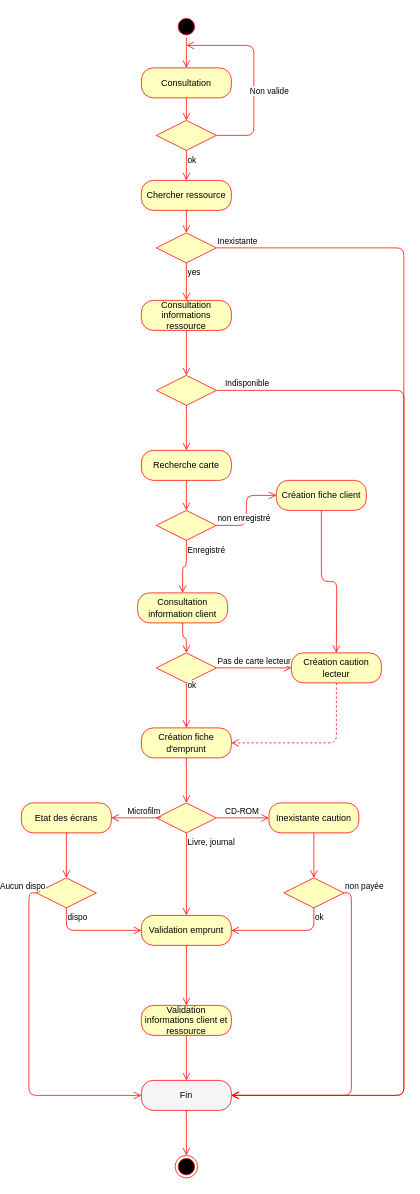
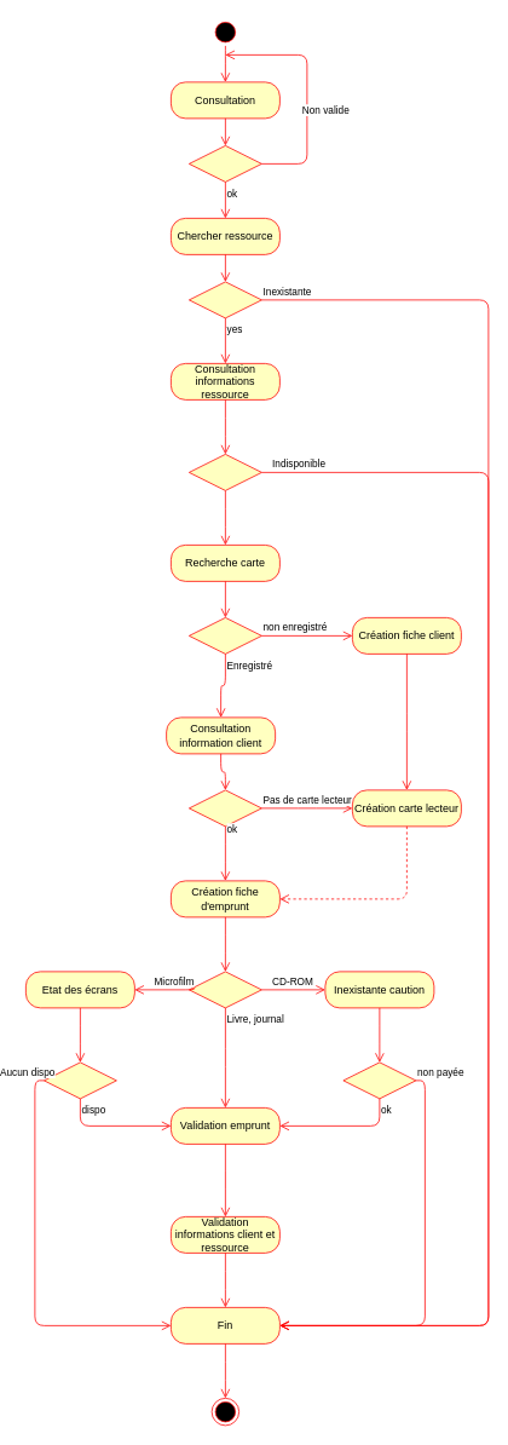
  <mxCell id="0" />
  <mxCell id="1" parent="0" />
  <mxCell id="2" value="" style="ellipse;html=1;shape=startState;fillColor=#000000;strokeColor=#ff0000;" parent="1" vertex="1"><mxGeometry x="225" y="20" width="30" height="30" as="geometry" /></mxCell>
  <mxCell id="3" value="" style="edgeStyle=orthogonalEdgeStyle;html=1;verticalAlign=bottom;endArrow=open;endSize=8;strokeColor=#ff0000;entryX=0.5;entryY=0;entryDx=0;entryDy=0;" parent="1" source="2" target="4" edge="1"><mxGeometry relative="1" as="geometry"><mxPoint x="244" y="100" as="targetPoint" /><Array as="points"><mxPoint x="240" y="60" /><mxPoint x="240" y="60" /></Array></mxGeometry></mxCell>
  <mxCell id="4" value="Consultation" style="rounded=1;whiteSpace=wrap;html=1;arcSize=40;fontColor=#000000;fillColor=#ffffc0;strokeColor=#ff0000;" parent="1" vertex="1"><mxGeometry x="180" y="90" width="120" height="40" as="geometry" /></mxCell>
  <mxCell id="5" value="" style="edgeStyle=orthogonalEdgeStyle;html=1;verticalAlign=bottom;endArrow=open;endSize=8;strokeColor=#ff0000;entryX=0.5;entryY=0;entryDx=0;entryDy=0;" parent="1" source="4" target="6" edge="1"><mxGeometry relative="1" as="geometry"><mxPoint x="244" y="200" as="targetPoint" /></mxGeometry></mxCell>
  <mxCell id="6" value="" style="rhombus;whiteSpace=wrap;html=1;fillColor=#ffffc0;strokeColor=#ff0000;" parent="1" vertex="1"><mxGeometry x="200" y="160" width="80" height="40" as="geometry" /></mxCell>
  <mxCell id="7" value="Non valide" style="edgeStyle=orthogonalEdgeStyle;html=1;align=left;verticalAlign=bottom;endArrow=open;endSize=8;strokeColor=#ff0000;exitX=1;exitY=0.5;exitDx=0;exitDy=0;" parent="1" source="6" edge="1"><mxGeometry x="-0.666" y="50" relative="1" as="geometry"><mxPoint x="240" y="60" as="targetPoint" /><Array as="points"><mxPoint x="330" y="180" /><mxPoint x="330" y="60" /></Array><mxPoint as="offset" /></mxGeometry></mxCell>
  <mxCell id="8" value="&lt;div&gt;ok&lt;/div&gt;" style="edgeStyle=orthogonalEdgeStyle;html=1;align=left;verticalAlign=top;endArrow=open;endSize=8;strokeColor=#ff0000;entryX=0.5;entryY=0;entryDx=0;entryDy=0;" parent="1" source="6" target="9" edge="1"><mxGeometry x="-1" relative="1" as="geometry"><mxPoint x="240" y="300" as="targetPoint" /></mxGeometry></mxCell>
  <mxCell id="9" value="Chercher ressource" style="rounded=1;whiteSpace=wrap;html=1;arcSize=40;fontColor=#000000;fillColor=#ffffc0;strokeColor=#ff0000;" parent="1" vertex="1"><mxGeometry x="180" y="240" width="120" height="40" as="geometry" /></mxCell>
  <mxCell id="10" value="" style="edgeStyle=orthogonalEdgeStyle;html=1;verticalAlign=bottom;endArrow=open;endSize=8;strokeColor=#ff0000;" parent="1" edge="1"><mxGeometry relative="1" as="geometry"><mxPoint x="240" y="310" as="targetPoint" /><mxPoint x="240" y="280" as="sourcePoint" /><Array as="points"><mxPoint x="240" y="280" /><mxPoint x="240" y="280" /></Array></mxGeometry></mxCell>
  <mxCell id="11" value="" style="rhombus;whiteSpace=wrap;html=1;fillColor=#ffffc0;strokeColor=#ff0000;" parent="1" vertex="1"><mxGeometry x="200" y="310" width="80" height="40" as="geometry" /></mxCell>
  <mxCell id="12" value="Indisponible" style="edgeStyle=orthogonalEdgeStyle;html=1;align=left;verticalAlign=bottom;endArrow=open;endSize=8;strokeColor=#ff0000;entryX=1;entryY=0.5;entryDx=0;entryDy=0;exitX=1;exitY=0.5;exitDx=0;exitDy=0;" parent="1" source="29" target="54" edge="1"><mxGeometry x="-0.986" relative="1" as="geometry"><mxPoint x="530" y="540" as="targetPoint" /><Array as="points"><mxPoint x="530" y="520" /><mxPoint x="530" y="1460" /></Array><mxPoint as="offset" /></mxGeometry></mxCell>
  <mxCell id="13" value="yes" style="edgeStyle=orthogonalEdgeStyle;html=1;align=left;verticalAlign=top;endArrow=open;endSize=8;strokeColor=#ff0000;entryX=0.5;entryY=0;entryDx=0;entryDy=0;" parent="1" source="11" target="14" edge="1"><mxGeometry x="-1" relative="1" as="geometry"><mxPoint x="240" y="500" as="targetPoint" /></mxGeometry></mxCell>
  <mxCell id="14" value="Consultation informations ressource" style="rounded=1;whiteSpace=wrap;html=1;arcSize=40;fontColor=#000000;fillColor=#ffffc0;strokeColor=#ff0000;" parent="1" vertex="1"><mxGeometry x="180" y="400" width="120" height="40" as="geometry" /></mxCell>
  <mxCell id="15" value="" style="edgeStyle=orthogonalEdgeStyle;html=1;verticalAlign=bottom;endArrow=open;endSize=8;strokeColor=#ff0000;" parent="1" source="29" edge="1"><mxGeometry relative="1" as="geometry"><mxPoint x="240" y="600" as="targetPoint" /></mxGeometry></mxCell>
  <mxCell id="16" value="Inexistante" style="edgeStyle=orthogonalEdgeStyle;html=1;align=left;verticalAlign=bottom;endArrow=open;endSize=8;strokeColor=#ff0000;entryX=1;entryY=0.5;entryDx=0;entryDy=0;" parent="1" target="54" edge="1"><mxGeometry x="-1" relative="1" as="geometry"><mxPoint x="380" y="620" as="targetPoint" /><mxPoint x="280" y="330" as="sourcePoint" /><Array as="points"><mxPoint x="530" y="330" /><mxPoint x="530" y="1460" /></Array></mxGeometry></mxCell>
  <mxCell id="17" value="Recherche carte" style="rounded=1;whiteSpace=wrap;html=1;arcSize=40;fontColor=#000000;fillColor=#ffffc0;strokeColor=#ff0000;" parent="1" vertex="1"><mxGeometry x="180" y="600" width="120" height="40" as="geometry" /></mxCell>
  <mxCell id="18" value="" style="edgeStyle=orthogonalEdgeStyle;html=1;verticalAlign=bottom;endArrow=open;endSize=8;strokeColor=#ff0000;entryX=0.5;entryY=0;entryDx=0;entryDy=0;" parent="1" source="17" target="19" edge="1"><mxGeometry relative="1" as="geometry"><mxPoint x="240" y="800" as="targetPoint" /></mxGeometry></mxCell>
  <mxCell id="19" value="" style="rhombus;whiteSpace=wrap;html=1;fillColor=#ffffc0;strokeColor=#ff0000;" parent="1" vertex="1"><mxGeometry x="200" y="680" width="80" height="40" as="geometry" /></mxCell>
  <mxCell id="20" value="non enregistré" style="edgeStyle=orthogonalEdgeStyle;html=1;align=left;verticalAlign=bottom;endArrow=open;endSize=8;strokeColor=#ff0000;entryX=0;entryY=0.5;entryDx=0;entryDy=0;" parent="1" source="19" target="22" edge="1"><mxGeometry x="-1" relative="1" as="geometry"><mxPoint x="380" y="820" as="targetPoint" /></mxGeometry></mxCell>
  <mxCell id="21" value="Enregistré" style="edgeStyle=orthogonalEdgeStyle;html=1;align=left;verticalAlign=top;endArrow=open;endSize=8;strokeColor=#ff0000;entryX=0.5;entryY=0;entryDx=0;entryDy=0;" parent="1" source="19" target="24" edge="1"><mxGeometry x="-1" relative="1" as="geometry"><mxPoint x="240" y="900" as="targetPoint" /></mxGeometry></mxCell>
- <mxCell id="22" value="Création fiche client" style="rounded=1;whiteSpace=wrap;html=1;arcSize=40;fontColor=#000000;fillColor=#ffffc0;strokeColor=#ff0000;" parent="1" vertex="1"><mxGeometry x="360" y="640" width="120" height="40" as="geometry" /></mxCell>
+ <mxCell id="22" value="Création fiche client" style="rounded=1;whiteSpace=wrap;html=1;arcSize=40;fontColor=#000000;fillColor=#ffffc0;strokeColor=#ff0000;" parent="1" vertex="1"><mxGeometry x="380" y="680" width="120" height="40" as="geometry" /></mxCell>
  <mxCell id="23" value="" style="edgeStyle=orthogonalEdgeStyle;html=1;verticalAlign=bottom;endArrow=open;endSize=8;strokeColor=#ff0000;entryX=0.5;entryY=0;entryDx=0;entryDy=0;" parent="1" source="22" edge="1"><mxGeometry relative="1" as="geometry"><mxPoint x="440" y="870" as="targetPoint" /></mxGeometry></mxCell>
  <mxCell id="24" value="Consultation information client" style="rounded=1;whiteSpace=wrap;html=1;arcSize=40;fontColor=#000000;fillColor=#ffffc0;strokeColor=#ff0000;" parent="1" vertex="1"><mxGeometry x="175" y="790" width="120" height="40" as="geometry" /></mxCell>
  <mxCell id="25" value="" style="edgeStyle=orthogonalEdgeStyle;html=1;verticalAlign=bottom;endArrow=open;endSize=8;strokeColor=#ff0000;entryX=0.5;entryY=0;entryDx=0;entryDy=0;" parent="1" source="24" target="26" edge="1"><mxGeometry relative="1" as="geometry"><mxPoint x="240" y="1000" as="targetPoint" /></mxGeometry></mxCell>
  <mxCell id="26" value="" style="rhombus;whiteSpace=wrap;html=1;fillColor=#ffffc0;strokeColor=#ff0000;" parent="1" vertex="1"><mxGeometry x="200" y="870" width="80" height="40" as="geometry" /></mxCell>
  <mxCell id="27" value="Pas de carte lecteur" style="edgeStyle=orthogonalEdgeStyle;html=1;align=left;verticalAlign=bottom;endArrow=open;endSize=8;strokeColor=#ff0000;entryX=0;entryY=0.5;entryDx=0;entryDy=0;" parent="1" source="26" edge="1"><mxGeometry x="-1" relative="1" as="geometry"><mxPoint x="380" y="890" as="targetPoint" /></mxGeometry></mxCell>
  <mxCell id="28" value="&lt;div&gt;ok&lt;/div&gt;" style="edgeStyle=orthogonalEdgeStyle;html=1;align=left;verticalAlign=top;endArrow=open;endSize=8;strokeColor=#ff0000;" parent="1" source="26" edge="1"><mxGeometry x="-1" y="-10" relative="1" as="geometry"><mxPoint x="240" y="970" as="targetPoint" /><mxPoint x="10" y="-10" as="offset" /></mxGeometry></mxCell>
  <mxCell id="29" value="" style="rhombus;whiteSpace=wrap;html=1;fillColor=#ffffc0;strokeColor=#ff0000;" parent="1" vertex="1"><mxGeometry x="200" y="500" width="80" height="40" as="geometry" /></mxCell>
  <mxCell id="30" value="" style="edgeStyle=orthogonalEdgeStyle;html=1;verticalAlign=bottom;endArrow=open;endSize=8;strokeColor=#ff0000;" parent="1" source="14" edge="1"><mxGeometry relative="1" as="geometry"><mxPoint x="240" y="500" as="targetPoint" /><mxPoint x="240" y="450" as="sourcePoint" /></mxGeometry></mxCell>
- <mxCell id="31" value="Création caution lecteur" style="rounded=1;whiteSpace=wrap;html=1;arcSize=40;fontColor=#000000;fillColor=#ffffc0;strokeColor=#ff0000;" parent="1" vertex="1"><mxGeometry x="380" y="870" width="120" height="40" as="geometry" /></mxCell>
+ <mxCell id="31" value="Création carte lecteur" style="rounded=1;whiteSpace=wrap;html=1;arcSize=40;fontColor=#000000;fillColor=#ffffc0;strokeColor=#ff0000;" parent="1" vertex="1"><mxGeometry x="380" y="870" width="120" height="40" as="geometry" /></mxCell>
  <mxCell id="32" value="" style="edgeStyle=orthogonalEdgeStyle;html=1;verticalAlign=bottom;endArrow=open;endSize=8;strokeColor=#ff0000;entryX=1;entryY=0.5;entryDx=0;entryDy=0;dashed=1;" parent="1" source="31" target="33" edge="1"><mxGeometry relative="1" as="geometry"><mxPoint x="440" y="970" as="targetPoint" /><Array as="points"><mxPoint x="440" y="990" /></Array></mxGeometry></mxCell>
  <mxCell id="33" value="Création fiche d'emprunt" style="rounded=1;whiteSpace=wrap;html=1;arcSize=40;fontColor=#000000;fillColor=#ffffc0;strokeColor=#ff0000;" parent="1" vertex="1"><mxGeometry x="180" y="970" width="120" height="40" as="geometry" /></mxCell>
  <mxCell id="34" value="" style="edgeStyle=orthogonalEdgeStyle;html=1;verticalAlign=bottom;endArrow=open;endSize=8;strokeColor=#ff0000;" parent="1" source="33" edge="1"><mxGeometry relative="1" as="geometry"><mxPoint x="240" y="1070" as="targetPoint" /></mxGeometry></mxCell>
  <mxCell id="35" value="" style="rhombus;whiteSpace=wrap;html=1;fillColor=#ffffc0;strokeColor=#ff0000;" parent="1" vertex="1"><mxGeometry x="200" y="1070" width="80" height="40" as="geometry" /></mxCell>
  <mxCell id="36" value="CD-ROM" style="edgeStyle=orthogonalEdgeStyle;html=1;align=left;verticalAlign=bottom;endArrow=open;endSize=8;strokeColor=#ff0000;" parent="1" source="35" edge="1"><mxGeometry x="-0.714" relative="1" as="geometry"><mxPoint x="350" y="1090" as="targetPoint" /><mxPoint as="offset" /></mxGeometry></mxCell>
  <mxCell id="37" value="Livre, journal" style="edgeStyle=orthogonalEdgeStyle;html=1;align=left;verticalAlign=top;endArrow=open;endSize=8;strokeColor=#ff0000;" parent="1" source="35" edge="1"><mxGeometry x="-1" relative="1" as="geometry"><mxPoint x="240" y="1220" as="targetPoint" /></mxGeometry></mxCell>
  <mxCell id="38" value="Microfilm" style="edgeStyle=orthogonalEdgeStyle;html=1;align=left;verticalAlign=bottom;endArrow=open;endSize=8;strokeColor=#ff0000;exitX=0.073;exitY=0.442;exitDx=0;exitDy=0;exitPerimeter=0;" parent="1" source="35" edge="1"><mxGeometry x="0.413" relative="1" as="geometry"><mxPoint x="140" y="1090" as="targetPoint" /><mxPoint x="290" y="1100" as="sourcePoint" /><Array as="points"><mxPoint x="206" y="1090" /></Array><mxPoint as="offset" /></mxGeometry></mxCell>
  <mxCell id="39" value="Inexistante caution" style="rounded=1;whiteSpace=wrap;html=1;arcSize=40;fontColor=#000000;fillColor=#ffffc0;strokeColor=#ff0000;" parent="1" vertex="1"><mxGeometry x="350" y="1070" width="120" height="40" as="geometry" /></mxCell>
  <mxCell id="40" value="" style="edgeStyle=orthogonalEdgeStyle;html=1;verticalAlign=bottom;endArrow=open;endSize=8;strokeColor=#ff0000;" parent="1" source="39" edge="1"><mxGeometry relative="1" as="geometry"><mxPoint x="410" y="1170" as="targetPoint" /></mxGeometry></mxCell>
  <mxCell id="41" value="Etat des écrans" style="rounded=1;whiteSpace=wrap;html=1;arcSize=40;fontColor=#000000;fillColor=#ffffc0;strokeColor=#ff0000;" parent="1" vertex="1"><mxGeometry x="20" y="1070" width="120" height="40" as="geometry" /></mxCell>
  <mxCell id="42" value="" style="edgeStyle=orthogonalEdgeStyle;html=1;verticalAlign=bottom;endArrow=open;endSize=8;strokeColor=#ff0000;" parent="1" source="41" edge="1"><mxGeometry relative="1" as="geometry"><mxPoint x="80" y="1170" as="targetPoint" /></mxGeometry></mxCell>
  <mxCell id="43" value="" style="rhombus;whiteSpace=wrap;html=1;fillColor=#ffffc0;strokeColor=#ff0000;" parent="1" vertex="1"><mxGeometry x="40" y="1170" width="80" height="40" as="geometry" /></mxCell>
  <mxCell id="44" value="dispo" style="edgeStyle=orthogonalEdgeStyle;html=1;align=left;verticalAlign=top;endArrow=open;endSize=8;strokeColor=#ff0000;entryX=0;entryY=0.5;entryDx=0;entryDy=0;" parent="1" source="43" target="49" edge="1"><mxGeometry x="-1" relative="1" as="geometry"><mxPoint x="80" y="1270" as="targetPoint" /><Array as="points"><mxPoint x="80" y="1240" /></Array></mxGeometry></mxCell>
  <mxCell id="45" value="Aucun dispo" style="edgeStyle=orthogonalEdgeStyle;html=1;align=left;verticalAlign=bottom;endArrow=open;endSize=8;strokeColor=#ff0000;exitX=0;exitY=0.5;exitDx=0;exitDy=0;entryX=0;entryY=0.5;entryDx=0;entryDy=0;" parent="1" source="43" target="54" edge="1"><mxGeometry x="-0.954" y="-40" relative="1" as="geometry"><mxPoint x="-20" y="1190" as="targetPoint" /><mxPoint x="130" y="1200" as="sourcePoint" /><mxPoint as="offset" /></mxGeometry></mxCell>
  <mxCell id="46" value="" style="rhombus;whiteSpace=wrap;html=1;fillColor=#ffffc0;strokeColor=#ff0000;" parent="1" vertex="1"><mxGeometry x="370" y="1170" width="80" height="40" as="geometry" /></mxCell>
  <mxCell id="47" value="non payée" style="edgeStyle=orthogonalEdgeStyle;html=1;align=left;verticalAlign=bottom;endArrow=open;endSize=8;strokeColor=#ff0000;entryX=1;entryY=0.5;entryDx=0;entryDy=0;exitX=1;exitY=0.5;exitDx=0;exitDy=0;" parent="1" source="46" target="54" edge="1"><mxGeometry x="-1" relative="1" as="geometry"><mxPoint x="550" y="1190" as="targetPoint" /></mxGeometry></mxCell>
  <mxCell id="48" value="ok" style="edgeStyle=orthogonalEdgeStyle;html=1;align=left;verticalAlign=top;endArrow=open;endSize=8;strokeColor=#ff0000;entryX=1;entryY=0.5;entryDx=0;entryDy=0;" parent="1" source="46" target="49" edge="1"><mxGeometry x="-1" relative="1" as="geometry"><mxPoint x="410" y="1270" as="targetPoint" /><Array as="points"><mxPoint x="410" y="1240" /></Array></mxGeometry></mxCell>
  <mxCell id="49" value="Validation emprunt" style="rounded=1;whiteSpace=wrap;html=1;arcSize=40;fontColor=#000000;fillColor=#ffffc0;strokeColor=#ff0000;" parent="1" vertex="1"><mxGeometry x="180" y="1220" width="120" height="40" as="geometry" /></mxCell>
  <mxCell id="50" value="" style="edgeStyle=orthogonalEdgeStyle;html=1;verticalAlign=bottom;endArrow=open;endSize=8;strokeColor=#ff0000;" parent="1" source="49" edge="1"><mxGeometry relative="1" as="geometry"><mxPoint x="240" y="1340" as="targetPoint" /></mxGeometry></mxCell>
  <mxCell id="51" value="Validation informations client et ressource" style="rounded=1;whiteSpace=wrap;html=1;arcSize=40;fontColor=#000000;fillColor=#ffffc0;strokeColor=#ff0000;" parent="1" vertex="1"><mxGeometry x="180" y="1340" width="120" height="40" as="geometry" /></mxCell>
  <mxCell id="52" value="" style="edgeStyle=orthogonalEdgeStyle;html=1;verticalAlign=bottom;endArrow=open;endSize=8;strokeColor=#ff0000;" parent="1" source="51" edge="1"><mxGeometry relative="1" as="geometry"><mxPoint x="240" y="1440" as="targetPoint" /></mxGeometry></mxCell>
  <mxCell id="53" value="" style="ellipse;html=1;shape=endState;fillColor=#000000;strokeColor=#ff0000;" parent="1" vertex="1"><mxGeometry x="225" y="1540" width="30" height="30" as="geometry" /></mxCell>
- <mxCell id="54" value="Fin" style="rounded=1;whiteSpace=wrap;html=1;arcSize=40;fontColor=#000000;fillColor=#f5f5f5;strokeColor=#ff0000;" parent="1" vertex="1"><mxGeometry x="180" y="1440" width="120" height="40" as="geometry" /></mxCell>
+ <mxCell id="54" value="Fin" style="rounded=1;whiteSpace=wrap;html=1;arcSize=40;fontColor=#000000;fillColor=#ffffc0;strokeColor=#ff0000;" parent="1" vertex="1"><mxGeometry x="180" y="1440" width="120" height="40" as="geometry" /></mxCell>
  <mxCell id="55" value="" style="edgeStyle=orthogonalEdgeStyle;html=1;verticalAlign=bottom;endArrow=open;endSize=8;strokeColor=#ff0000;" parent="1" source="54" edge="1"><mxGeometry relative="1" as="geometry"><mxPoint x="240" y="1540" as="targetPoint" /></mxGeometry></mxCell>
